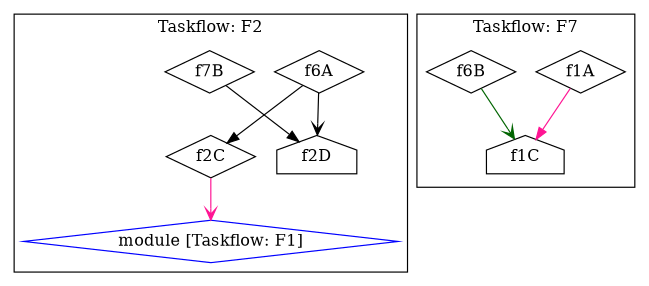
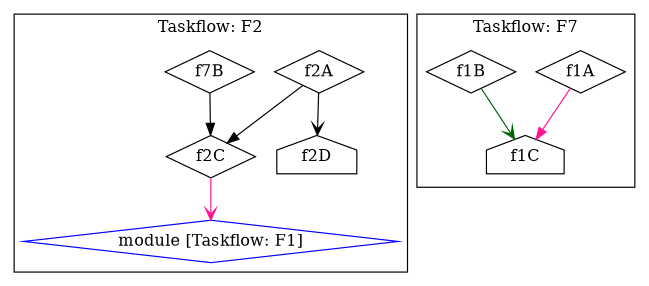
  digraph {
    node [shape=diamond]
    edge [arrowhead=normal color=black]
-   n1 [label=f6A]
+   n1 [label=f2A]
    n2 [label=f2C]
    n3 [color=blue label="module [Taskflow: F1]"]
    n4 [label=f7B]
    n5 [label=f2D shape=house]
    n6 [label=f1A]
    n7 [label=f1C shape=house]
-   n8 [label=f6B]
+   n8 [label=f1B]
    subgraph cluster_1 {
      label="Taskflow: F2"
      n1
      n2
      n3
      n4
      n5
    }
    subgraph cluster_2 {
      label="Taskflow: F7"
      n6
      n7
      n8
    }
    n1 -> n2
    n1 -> n5 [arrowhead=vee]
    n2 -> n3 [arrowhead=vee color=deeppink]
-   n4 -> n5
+   n4 -> n2
    n6 -> n7 [color=deeppink]
    n8 -> n7 [arrowhead=vee color=darkgreen]
  }
